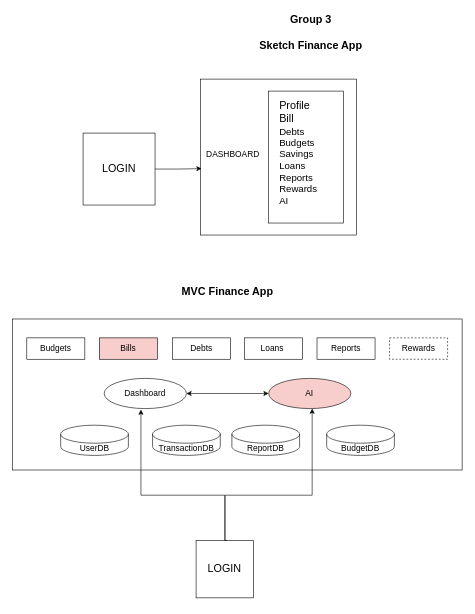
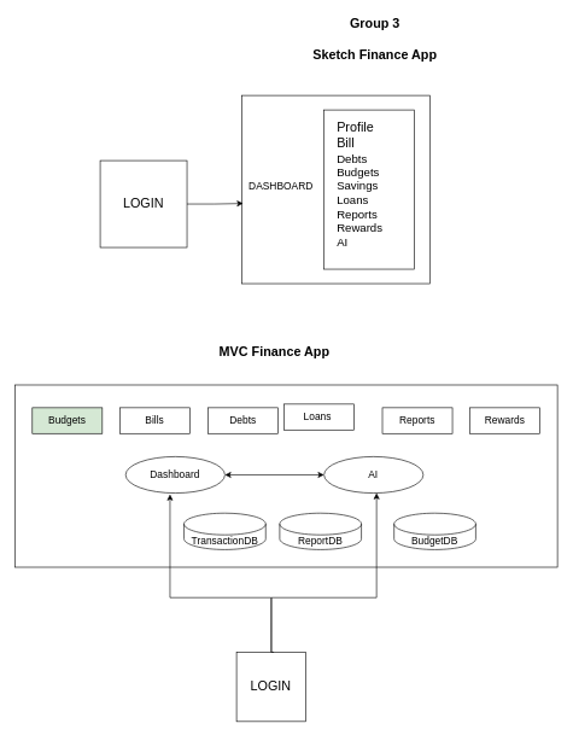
  <mxCell id="0" />
  <mxCell id="1" parent="0" />
  <mxCell id="2" value="&lt;font style=&quot;font-size: 18px;&quot;&gt;LOGIN&lt;/font&gt;" style="whiteSpace=wrap;html=1;aspect=fixed;" vertex="1" parent="1"><mxGeometry x="138" y="213" width="120" height="120" as="geometry" /></mxCell>
  <mxCell id="3" value="" style="whiteSpace=wrap;html=1;aspect=fixed;align=left;" vertex="1" parent="1"><mxGeometry x="334" y="123" width="260" height="260" as="geometry" /></mxCell>
  <mxCell id="4" value="" style="rounded=0;whiteSpace=wrap;html=1;rotation=90;" vertex="1" parent="1"><mxGeometry x="400" y="190.5" width="220" height="125" as="geometry" /></mxCell>
  <mxCell id="5" value="&lt;font style=&quot;font-size: 14px;&quot;&gt;DASHBOARD&lt;/font&gt;" style="text;html=1;align=center;verticalAlign=middle;whiteSpace=wrap;rounded=0;" vertex="1" parent="1"><mxGeometry x="358" y="233" width="60" height="30" as="geometry" /></mxCell>
  <mxCell id="6" value="&lt;div style=&quot;text-align: left;&quot;&gt;&lt;span style=&quot;background-color: initial;&quot;&gt;&lt;font style=&quot;font-size: 18px;&quot;&gt;Profile&lt;/font&gt;&lt;/span&gt;&lt;/div&gt;&lt;div style=&quot;text-align: left;&quot;&gt;&lt;span style=&quot;background-color: initial;&quot;&gt;&lt;font style=&quot;font-size: 18px;&quot;&gt;Bill&lt;/font&gt;&lt;/span&gt;&lt;/div&gt;&lt;div style=&quot;text-align: left;&quot;&gt;&lt;span style=&quot;background-color: initial;&quot;&gt;&lt;font size=&quot;3&quot; style=&quot;&quot;&gt;Debts&lt;/font&gt;&lt;/span&gt;&lt;/div&gt;&lt;div style=&quot;text-align: left;&quot;&gt;&lt;font size=&quot;3&quot;&gt;Budgets&lt;/font&gt;&lt;/div&gt;&lt;div style=&quot;text-align: left;&quot;&gt;&lt;font size=&quot;3&quot;&gt;Savings&lt;/font&gt;&lt;/div&gt;&lt;div style=&quot;text-align: left;&quot;&gt;&lt;font size=&quot;3&quot;&gt;Loans&lt;/font&gt;&lt;/div&gt;&lt;div style=&quot;text-align: left;&quot;&gt;&lt;font size=&quot;3&quot;&gt;Reports&lt;/font&gt;&lt;/div&gt;&lt;div style=&quot;text-align: left;&quot;&gt;&lt;font size=&quot;3&quot;&gt;Rewards&lt;/font&gt;&lt;/div&gt;&lt;div style=&quot;text-align: left;&quot;&gt;&lt;font size=&quot;3&quot;&gt;AI&lt;/font&gt;&lt;/div&gt;&lt;div&gt;&lt;br&gt;&lt;/div&gt;" style="text;html=1;align=center;verticalAlign=middle;whiteSpace=wrap;rounded=0;" vertex="1" parent="1"><mxGeometry x="444" y="178" width="106" height="150" as="geometry" /></mxCell>
  <mxCell id="7" value="&lt;div&gt;&lt;font style=&quot;font-size: 18px;&quot;&gt;&lt;b&gt;&lt;br&gt;&lt;/b&gt;&lt;/font&gt;&lt;/div&gt;&lt;div&gt;&lt;b style=&quot;&quot;&gt;&lt;font style=&quot;font-size: 18px;&quot;&gt;Group 3&lt;/font&gt;&lt;/b&gt;&lt;/div&gt;&lt;div&gt;&lt;b style=&quot;font-size: 18px;&quot;&gt;&lt;br&gt;&lt;/b&gt;&lt;/div&gt;&lt;div&gt;&lt;b style=&quot;font-size: 18px;&quot;&gt;Sketch Finance App&lt;/b&gt;&lt;br&gt;&lt;/div&gt;" style="text;html=1;align=center;verticalAlign=middle;whiteSpace=wrap;rounded=0;" vertex="1" parent="1"><mxGeometry x="403" y="20" width="230" height="30" as="geometry" /></mxCell>
  <mxCell id="8" value="&lt;font style=&quot;font-size: 18px;&quot;&gt;&lt;b&gt;MVC Finance App&lt;/b&gt;&lt;/font&gt;" style="text;html=1;align=center;verticalAlign=middle;whiteSpace=wrap;rounded=0;" vertex="1" parent="1"><mxGeometry x="264" y="463" width="230" height="30" as="geometry" /></mxCell>
  <mxCell id="9" value="" style="group" vertex="1" connectable="0" parent="1"><mxGeometry x="20" y="523" width="750" height="470" as="geometry" /></mxCell>
  <mxCell id="10" value="" style="rounded=0;whiteSpace=wrap;html=1;" vertex="1" parent="9"><mxGeometry width="750.0" height="251.786" as="geometry" /></mxCell>
  <mxCell id="11" value="&lt;font style=&quot;font-size: 18px;&quot;&gt;LOGIN&lt;/font&gt;" style="whiteSpace=wrap;html=1;aspect=fixed;" vertex="1" parent="9"><mxGeometry x="306.452" y="369.286" width="95.674" height="95.674" as="geometry" /></mxCell>
- <mxCell id="12" value="&lt;font style=&quot;font-size: 14px;&quot;&gt;UserDB&lt;/font&gt;" style="shape=cylinder3;whiteSpace=wrap;html=1;boundedLbl=1;backgroundOutline=1;size=15;" vertex="1" parent="9"><mxGeometry x="80.645" y="177.089" width="112.903" height="50.357" as="geometry" /></mxCell>
  <mxCell id="13" value="&lt;font style=&quot;font-size: 14px;&quot;&gt;TransactionDB&lt;/font&gt;" style="shape=cylinder3;whiteSpace=wrap;html=1;boundedLbl=1;backgroundOutline=1;size=15;" vertex="1" parent="9"><mxGeometry x="233.871" y="177.089" width="112.903" height="50.357" as="geometry" /></mxCell>
  <mxCell id="14" value="&lt;font style=&quot;font-size: 14px;&quot;&gt;ReportDB&lt;/font&gt;" style="shape=cylinder3;whiteSpace=wrap;html=1;boundedLbl=1;backgroundOutline=1;size=15;" vertex="1" parent="9"><mxGeometry x="366.129" y="177.089" width="112.903" height="50.357" as="geometry" /></mxCell>
  <mxCell id="15" value="&lt;font style=&quot;font-size: 14px;&quot;&gt;BudgetDB&lt;/font&gt;" style="shape=cylinder3;whiteSpace=wrap;html=1;boundedLbl=1;backgroundOutline=1;size=15;" vertex="1" parent="9"><mxGeometry x="524.194" y="177.089" width="112.903" height="50.357" as="geometry" /></mxCell>
  <mxCell id="16" value="&lt;font style=&quot;font-size: 14px;&quot;&gt;Dashboard&lt;/font&gt;" style="ellipse;whiteSpace=wrap;html=1;" vertex="1" parent="9"><mxGeometry x="153.226" y="99.036" width="137.097" height="50.357" as="geometry" /></mxCell>
- <mxCell id="17" value="&lt;font style=&quot;font-size: 14px;&quot;&gt;AI&lt;/font&gt;" style="ellipse;whiteSpace=wrap;html=1;fillColor=#f8cecc;" vertex="1" parent="9"><mxGeometry x="427.419" y="99.036" width="137.097" height="50.357" as="geometry" /></mxCell>
- <mxCell id="18" value="&lt;font style=&quot;font-size: 14px;&quot;&gt;Budgets&lt;/font&gt;" style="rounded=0;whiteSpace=wrap;html=1;" vertex="1" parent="9"><mxGeometry x="24.194" y="31.473" width="96.774" height="35.67" as="geometry" /></mxCell>
- <mxCell id="19" value="&lt;font style=&quot;font-size: 14px;&quot;&gt;Bills&lt;/font&gt;" style="rounded=0;whiteSpace=wrap;html=1;fillColor=#f8cecc;" vertex="1" parent="9"><mxGeometry x="145.161" y="31.473" width="96.774" height="35.67" as="geometry" /></mxCell>
+ <mxCell id="17" value="&lt;font style=&quot;font-size: 14px;&quot;&gt;AI&lt;/font&gt;" style="ellipse;whiteSpace=wrap;html=1;" vertex="1" parent="9"><mxGeometry x="427.419" y="99.036" width="137.097" height="50.357" as="geometry" /></mxCell>
+ <mxCell id="18" value="&lt;font style=&quot;font-size: 14px;&quot;&gt;Budgets&lt;/font&gt;" style="rounded=0;whiteSpace=wrap;html=1;fillColor=#d5e8d4;" vertex="1" parent="9"><mxGeometry x="24.194" y="31.473" width="96.774" height="35.67" as="geometry" /></mxCell>
+ <mxCell id="19" value="&lt;font style=&quot;font-size: 14px;&quot;&gt;Bills&lt;/font&gt;" style="rounded=0;whiteSpace=wrap;html=1;" vertex="1" parent="9"><mxGeometry x="145.161" y="31.473" width="96.774" height="35.67" as="geometry" /></mxCell>
  <mxCell id="20" value="&lt;font style=&quot;font-size: 14px;&quot;&gt;Debts&lt;/font&gt;" style="rounded=0;whiteSpace=wrap;html=1;" vertex="1" parent="9"><mxGeometry x="266.935" y="31.473" width="96.774" height="35.67" as="geometry" /></mxCell>
- <mxCell id="21" value="&lt;font style=&quot;font-size: 14px;&quot;&gt;Loans&amp;nbsp;&lt;/font&gt;" style="rounded=0;whiteSpace=wrap;html=1;" vertex="1" parent="9"><mxGeometry x="387.097" y="31.473" width="96.774" height="35.67" as="geometry" /></mxCell>
+ <mxCell id="21" value="&lt;font style=&quot;font-size: 14px;&quot;&gt;Loans&amp;nbsp;&lt;/font&gt;" style="rounded=0;whiteSpace=wrap;html=1;" vertex="1" parent="9"><mxGeometry x="372.097" y="26.473" width="96.774" height="35.67" as="geometry" /></mxCell>
  <mxCell id="22" value="&lt;font style=&quot;font-size: 14px;&quot;&gt;Reports&lt;/font&gt;" style="rounded=0;whiteSpace=wrap;html=1;" vertex="1" parent="9"><mxGeometry x="508.065" y="31.473" width="96.774" height="35.67" as="geometry" /></mxCell>
- <mxCell id="23" value="&lt;font style=&quot;font-size: 14px;&quot;&gt;Rewards&lt;/font&gt;" style="rounded=0;whiteSpace=wrap;html=1;dashed=1;" vertex="1" parent="9"><mxGeometry x="629.032" y="31.473" width="96.774" height="35.67" as="geometry" /></mxCell>
+ <mxCell id="23" value="&lt;font style=&quot;font-size: 14px;&quot;&gt;Rewards&lt;/font&gt;" style="rounded=0;whiteSpace=wrap;html=1;" vertex="1" parent="9"><mxGeometry x="629.032" y="31.473" width="96.774" height="35.67" as="geometry" /></mxCell>
  <mxCell id="24" style="edgeStyle=orthogonalEdgeStyle;rounded=0;orthogonalLoop=1;jettySize=auto;html=1;exitX=0.5;exitY=0;exitDx=0;exitDy=0;entryX=0.447;entryY=1.033;entryDx=0;entryDy=0;entryPerimeter=0;" edge="1" parent="9" source="11" target="16"><mxGeometry relative="1" as="geometry"><mxPoint x="241.935" y="285.357" as="targetPoint" /><Array as="points"><mxPoint x="354.839" y="369.286" /><mxPoint x="354.839" y="293.75" /><mxPoint x="214.516" y="293.75" /></Array></mxGeometry></mxCell>
  <mxCell id="25" value="" style="endArrow=classic;startArrow=classic;html=1;rounded=0;exitX=1;exitY=0.5;exitDx=0;exitDy=0;entryX=0;entryY=0.5;entryDx=0;entryDy=0;" edge="1" parent="9" source="16" target="17"><mxGeometry width="50" height="50" relative="1" as="geometry"><mxPoint x="354.839" y="243.393" as="sourcePoint" /><mxPoint x="395.161" y="201.429" as="targetPoint" /></mxGeometry></mxCell>
  <mxCell id="26" style="edgeStyle=orthogonalEdgeStyle;rounded=0;orthogonalLoop=1;jettySize=auto;html=1;exitX=0.54;exitY=-0.001;exitDx=0;exitDy=0;exitPerimeter=0;" edge="1" parent="9" source="11" target="17"><mxGeometry relative="1" as="geometry"><mxPoint x="362.097" y="344.107" as="sourcePoint" /><mxPoint x="500" y="151.071" as="targetPoint" /><Array as="points"><mxPoint x="354.839" y="369.286" /><mxPoint x="354.839" y="293.75" /><mxPoint x="500" y="293.75" /></Array></mxGeometry></mxCell>
  <mxCell id="27" style="edgeStyle=orthogonalEdgeStyle;rounded=0;orthogonalLoop=1;jettySize=auto;html=1;exitX=1;exitY=0.5;exitDx=0;exitDy=0;entryX=0.006;entryY=0.574;entryDx=0;entryDy=0;entryPerimeter=0;" edge="1" parent="1" source="2" target="3"><mxGeometry relative="1" as="geometry"><mxPoint x="328" y="273" as="targetPoint" /><Array as="points"><mxPoint x="296" y="273" /></Array></mxGeometry></mxCell>
